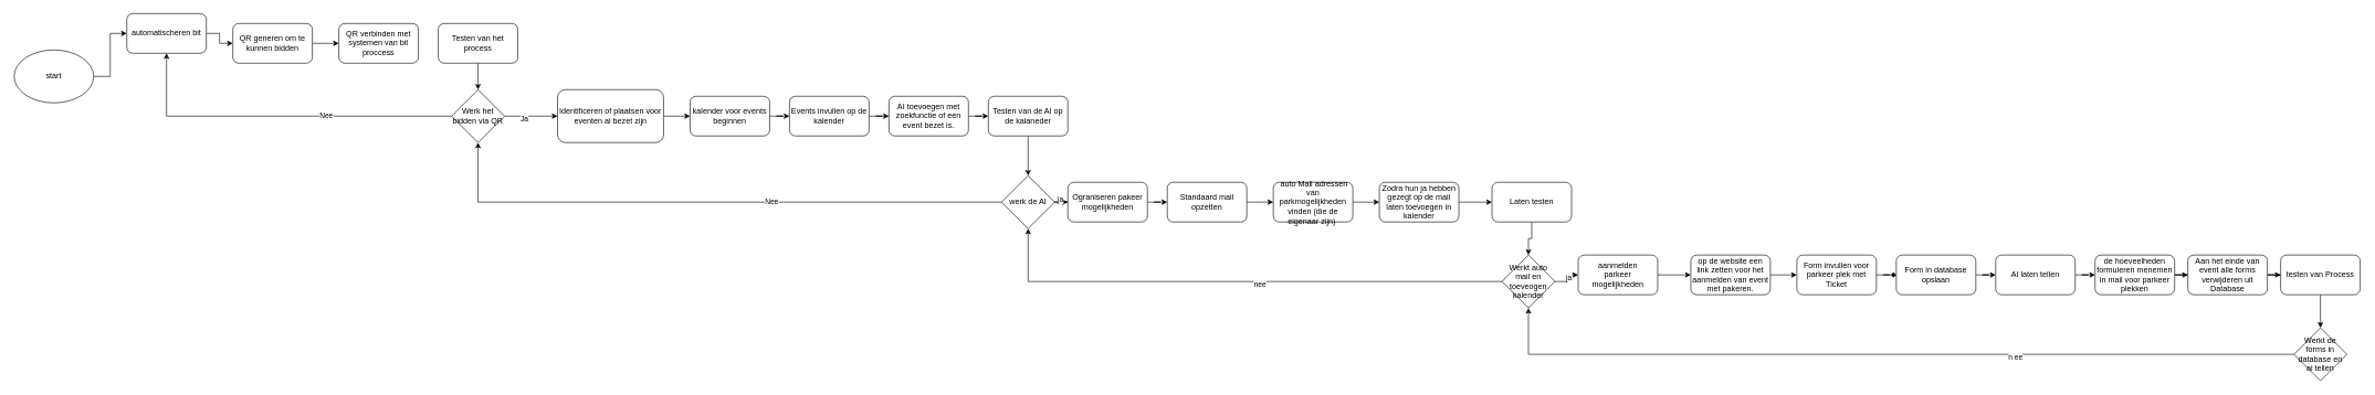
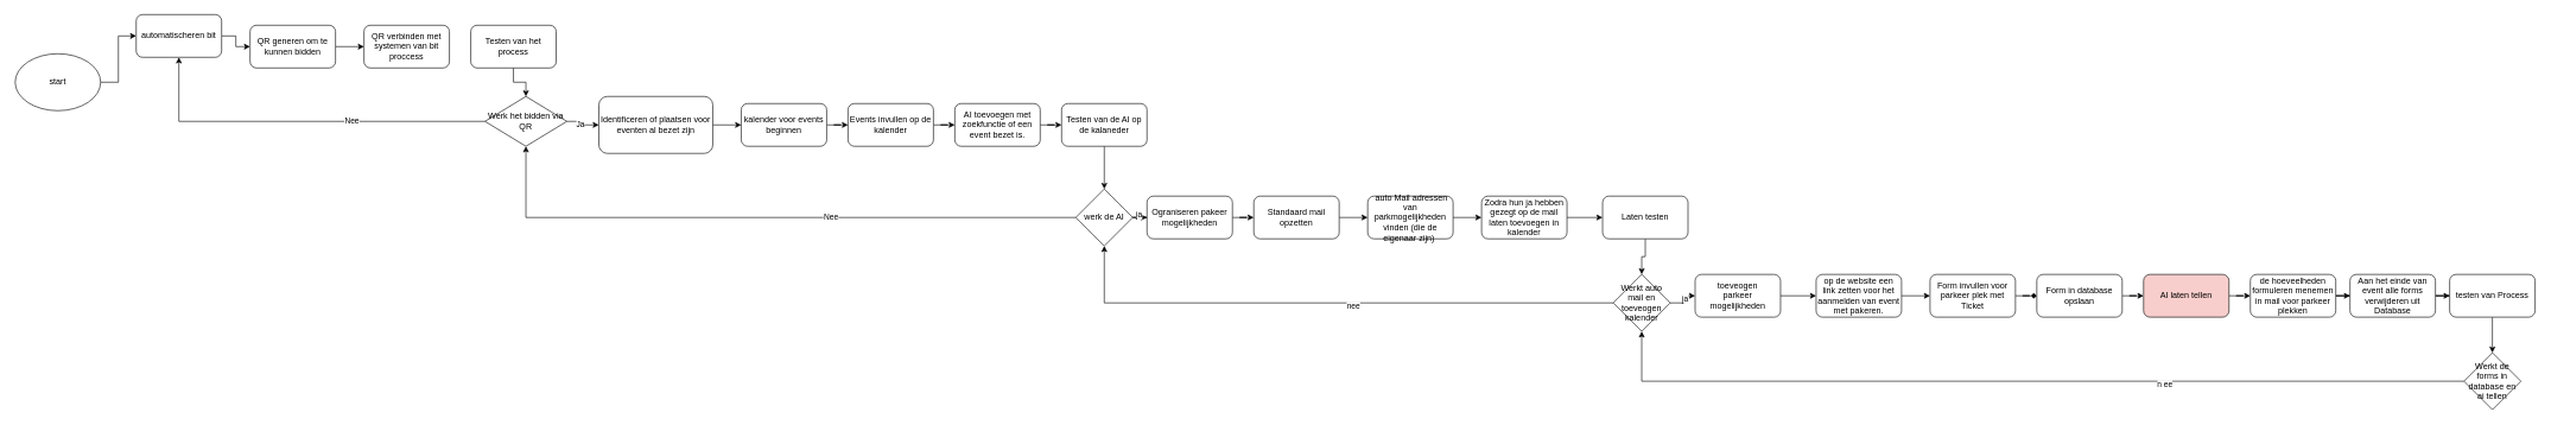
  <mxCell id="0" />
  <mxCell id="1" parent="0" />
  <mxCell id="2" style="edgeStyle=orthogonalEdgeStyle;rounded=0;orthogonalLoop=1;jettySize=auto;html=1;" edge="1" parent="1" source="3" target="5"><mxGeometry relative="1" as="geometry" /></mxCell>
  <mxCell id="3" value="start" style="ellipse;whiteSpace=wrap;html=1;" vertex="1" parent="1"><mxGeometry x="20" y="75" width="120" height="80" as="geometry" /></mxCell>
  <mxCell id="4" style="edgeStyle=orthogonalEdgeStyle;rounded=0;orthogonalLoop=1;jettySize=auto;html=1;entryX=0;entryY=0.5;entryDx=0;entryDy=0;" edge="1" parent="1" source="5" target="7"><mxGeometry relative="1" as="geometry" /></mxCell>
  <mxCell id="5" value="automatischeren bit" style="rounded=1;whiteSpace=wrap;html=1;" vertex="1" parent="1"><mxGeometry x="190" y="20" width="120" height="60" as="geometry" /></mxCell>
  <mxCell id="6" style="edgeStyle=orthogonalEdgeStyle;rounded=0;orthogonalLoop=1;jettySize=auto;html=1;" edge="1" parent="1" source="7" target="8"><mxGeometry relative="1" as="geometry" /></mxCell>
  <mxCell id="7" value="QR generen om te kunnen bidden" style="rounded=1;whiteSpace=wrap;html=1;" vertex="1" parent="1"><mxGeometry x="350" y="35" width="120" height="60" as="geometry" /></mxCell>
  <mxCell id="8" value="QR verbinden met systemen van bit proccess" style="rounded=1;whiteSpace=wrap;html=1;" vertex="1" parent="1"><mxGeometry x="510" y="35" width="120" height="60" as="geometry" /></mxCell>
  <mxCell id="9" style="edgeStyle=orthogonalEdgeStyle;rounded=0;orthogonalLoop=1;jettySize=auto;html=1;entryX=0.5;entryY=0;entryDx=0;entryDy=0;" edge="1" parent="1" source="10" target="13"><mxGeometry relative="1" as="geometry" /></mxCell>
  <mxCell id="10" value="Testen van het process" style="rounded=1;whiteSpace=wrap;html=1;" vertex="1" parent="1"><mxGeometry x="660" y="35" width="120" height="60" as="geometry" /></mxCell>
  <mxCell id="11" style="edgeStyle=orthogonalEdgeStyle;rounded=0;orthogonalLoop=1;jettySize=auto;html=1;" edge="1" parent="1" source="13" target="5"><mxGeometry relative="1" as="geometry" /></mxCell>
  <mxCell id="12" value="Nee" style="edgeLabel;html=1;align=center;verticalAlign=middle;resizable=0;points=[];" vertex="1" connectable="0" parent="11"><mxGeometry x="-0.278" y="-2" relative="1" as="geometry"><mxPoint as="offset" /></mxGeometry></mxCell>
- <mxCell id="13" value="Werk het bidden via QR" style="rhombus;whiteSpace=wrap;html=1;" vertex="1" parent="1"><mxGeometry x="680" y="135" width="80" height="80" as="geometry" /></mxCell>
+ <mxCell id="13" value="Werk het bidden via QR" style="rhombus;whiteSpace=wrap;html=1;" vertex="1" parent="1"><mxGeometry x="680" y="135" width="115" height="70" as="geometry" /></mxCell>
  <mxCell id="14" style="edgeStyle=orthogonalEdgeStyle;rounded=0;orthogonalLoop=1;jettySize=auto;html=1;" edge="1" parent="1" source="15" target="19"><mxGeometry relative="1" as="geometry" /></mxCell>
  <mxCell id="15" value="Identificeren of plaatsen voor eventen al bezet zijn" style="rounded=1;whiteSpace=wrap;html=1;" vertex="1" parent="1"><mxGeometry x="840" y="135" width="160" height="80" as="geometry" /></mxCell>
  <mxCell id="16" value="" style="edgeStyle=orthogonalEdgeStyle;rounded=0;orthogonalLoop=1;jettySize=auto;html=1;" edge="1" parent="1" source="13" target="15"><mxGeometry relative="1" as="geometry" /></mxCell>
  <mxCell id="17" value="Ja" style="edgeLabel;html=1;align=center;verticalAlign=middle;resizable=0;points=[];" vertex="1" connectable="0" parent="16"><mxGeometry x="-0.267" y="-3" relative="1" as="geometry"><mxPoint as="offset" /></mxGeometry></mxCell>
  <mxCell id="18" style="edgeStyle=orthogonalEdgeStyle;rounded=0;orthogonalLoop=1;jettySize=auto;html=1;" edge="1" parent="1" source="19" target="21"><mxGeometry relative="1" as="geometry" /></mxCell>
  <mxCell id="19" value="kalender voor events beginnen" style="rounded=1;whiteSpace=wrap;html=1;" vertex="1" parent="1"><mxGeometry x="1040" y="145" width="120" height="60" as="geometry" /></mxCell>
  <mxCell id="20" style="edgeStyle=orthogonalEdgeStyle;rounded=0;orthogonalLoop=1;jettySize=auto;html=1;entryX=0;entryY=0.5;entryDx=0;entryDy=0;" edge="1" parent="1" source="21" target="23"><mxGeometry relative="1" as="geometry" /></mxCell>
  <mxCell id="21" value="Events invullen op de kalender" style="rounded=1;whiteSpace=wrap;html=1;" vertex="1" parent="1"><mxGeometry x="1190" y="145" width="120" height="60" as="geometry" /></mxCell>
  <mxCell id="22" style="edgeStyle=orthogonalEdgeStyle;rounded=0;orthogonalLoop=1;jettySize=auto;html=1;" edge="1" parent="1" source="23" target="25"><mxGeometry relative="1" as="geometry" /></mxCell>
  <mxCell id="23" value="AI toevoegen met zoekfunctie of een event bezet is." style="rounded=1;whiteSpace=wrap;html=1;" vertex="1" parent="1"><mxGeometry x="1340" y="145" width="120" height="60" as="geometry" /></mxCell>
  <mxCell id="24" style="edgeStyle=orthogonalEdgeStyle;rounded=0;orthogonalLoop=1;jettySize=auto;html=1;entryX=0.5;entryY=0;entryDx=0;entryDy=0;" edge="1" parent="1" source="25" target="30"><mxGeometry relative="1" as="geometry" /></mxCell>
  <mxCell id="25" value="Testen van de AI op de kalaneder" style="rounded=1;whiteSpace=wrap;html=1;" vertex="1" parent="1"><mxGeometry x="1490" y="145" width="120" height="60" as="geometry" /></mxCell>
  <mxCell id="26" style="edgeStyle=orthogonalEdgeStyle;rounded=0;orthogonalLoop=1;jettySize=auto;html=1;" edge="1" parent="1" source="30" target="13"><mxGeometry relative="1" as="geometry" /></mxCell>
  <mxCell id="27" value="Nee" style="edgeLabel;html=1;align=center;verticalAlign=middle;resizable=0;points=[];" vertex="1" connectable="0" parent="26"><mxGeometry x="-0.209" y="-2" relative="1" as="geometry"><mxPoint as="offset" /></mxGeometry></mxCell>
  <mxCell id="28" style="edgeStyle=orthogonalEdgeStyle;rounded=0;orthogonalLoop=1;jettySize=auto;html=1;" edge="1" parent="1" source="30" target="32"><mxGeometry relative="1" as="geometry" /></mxCell>
  <mxCell id="29" value="ja" style="edgeLabel;html=1;align=center;verticalAlign=middle;resizable=0;points=[];" vertex="1" connectable="0" parent="28"><mxGeometry x="0.613" y="5" relative="1" as="geometry"><mxPoint as="offset" /></mxGeometry></mxCell>
  <mxCell id="30" value="werk de AI" style="rhombus;whiteSpace=wrap;html=1;" vertex="1" parent="1"><mxGeometry x="1510" y="265" width="80" height="80" as="geometry" /></mxCell>
  <mxCell id="31" style="edgeStyle=orthogonalEdgeStyle;rounded=0;orthogonalLoop=1;jettySize=auto;html=1;entryX=0;entryY=0.5;entryDx=0;entryDy=0;" edge="1" parent="1" source="32" target="34"><mxGeometry relative="1" as="geometry" /></mxCell>
  <mxCell id="32" value="Ograniseren pakeer mogelijkheden" style="rounded=1;whiteSpace=wrap;html=1;" vertex="1" parent="1"><mxGeometry x="1610" y="275" width="120" height="60" as="geometry" /></mxCell>
  <mxCell id="33" style="edgeStyle=orthogonalEdgeStyle;rounded=0;orthogonalLoop=1;jettySize=auto;html=1;entryX=0;entryY=0.5;entryDx=0;entryDy=0;" edge="1" parent="1" source="34" target="36"><mxGeometry relative="1" as="geometry" /></mxCell>
  <mxCell id="34" value="Standaard mail opzetten" style="rounded=1;whiteSpace=wrap;html=1;" vertex="1" parent="1"><mxGeometry x="1760" y="275" width="120" height="60" as="geometry" /></mxCell>
  <mxCell id="35" style="edgeStyle=orthogonalEdgeStyle;rounded=0;orthogonalLoop=1;jettySize=auto;html=1;entryX=0;entryY=0.5;entryDx=0;entryDy=0;" edge="1" parent="1" source="36" target="38"><mxGeometry relative="1" as="geometry" /></mxCell>
  <mxCell id="36" value="&amp;nbsp;auto Mail adressen van parkmogelijkheden vinden (die de eigenaar zijn)&amp;nbsp;" style="rounded=1;whiteSpace=wrap;html=1;" vertex="1" parent="1"><mxGeometry x="1920" y="275" width="120" height="60" as="geometry" /></mxCell>
  <mxCell id="37" style="edgeStyle=orthogonalEdgeStyle;rounded=0;orthogonalLoop=1;jettySize=auto;html=1;entryX=0;entryY=0.5;entryDx=0;entryDy=0;" edge="1" parent="1" source="38" target="40"><mxGeometry relative="1" as="geometry" /></mxCell>
  <mxCell id="38" value="Zodra hun ja hebben gezegt op de mail laten toevoegen in kalender" style="rounded=1;whiteSpace=wrap;html=1;" vertex="1" parent="1"><mxGeometry x="2080" y="275" width="120" height="60" as="geometry" /></mxCell>
  <mxCell id="39" style="edgeStyle=orthogonalEdgeStyle;rounded=0;orthogonalLoop=1;jettySize=auto;html=1;entryX=0.5;entryY=0;entryDx=0;entryDy=0;" edge="1" parent="1" source="40" target="45"><mxGeometry relative="1" as="geometry" /></mxCell>
  <mxCell id="40" value="Laten testen" style="rounded=1;whiteSpace=wrap;html=1;" vertex="1" parent="1"><mxGeometry x="2250" y="275" width="120" height="60" as="geometry" /></mxCell>
  <mxCell id="41" style="edgeStyle=orthogonalEdgeStyle;rounded=0;orthogonalLoop=1;jettySize=auto;html=1;entryX=0.5;entryY=1;entryDx=0;entryDy=0;" edge="1" parent="1" source="45" target="30"><mxGeometry relative="1" as="geometry" /></mxCell>
  <mxCell id="42" value="nee" style="edgeLabel;html=1;align=center;verticalAlign=middle;resizable=0;points=[];" vertex="1" connectable="0" parent="41"><mxGeometry x="-0.078" y="4" relative="1" as="geometry"><mxPoint as="offset" /></mxGeometry></mxCell>
  <mxCell id="43" style="edgeStyle=orthogonalEdgeStyle;rounded=0;orthogonalLoop=1;jettySize=auto;html=1;entryX=0;entryY=0.5;entryDx=0;entryDy=0;" edge="1" parent="1" source="45" target="47"><mxGeometry relative="1" as="geometry" /></mxCell>
  <mxCell id="44" value="ja" style="edgeLabel;html=1;align=center;verticalAlign=middle;resizable=0;points=[];" vertex="1" connectable="0" parent="43"><mxGeometry x="0.324" y="-3" relative="1" as="geometry"><mxPoint as="offset" /></mxGeometry></mxCell>
  <mxCell id="45" value="Werkt auto mail en toeveogen kalender" style="rhombus;whiteSpace=wrap;html=1;" vertex="1" parent="1"><mxGeometry x="2265" y="385" width="80" height="80" as="geometry" /></mxCell>
  <mxCell id="46" style="edgeStyle=orthogonalEdgeStyle;rounded=0;orthogonalLoop=1;jettySize=auto;html=1;entryX=0;entryY=0.5;entryDx=0;entryDy=0;" edge="1" parent="1" source="47" target="50"><mxGeometry relative="1" as="geometry" /></mxCell>
  <mxCell id="47" value="" style="rounded=1;whiteSpace=wrap;html=1;" vertex="1" parent="1"><mxGeometry x="2380" y="385" width="120" height="60" as="geometry" /></mxCell>
- <mxCell id="48" value="aanmelden parkeer mogelijkheden" style="text;strokeColor=none;align=center;fillColor=none;html=1;verticalAlign=middle;whiteSpace=wrap;rounded=0;" vertex="1" parent="1"><mxGeometry x="2410" y="400" width="60" height="30" as="geometry" /></mxCell>
+ <mxCell id="48" value="toeveogen parkeer mogelijkheden" style="text;strokeColor=none;align=center;fillColor=none;html=1;verticalAlign=middle;whiteSpace=wrap;rounded=0;" vertex="1" parent="1"><mxGeometry x="2410" y="400" width="60" height="30" as="geometry" /></mxCell>
  <mxCell id="49" style="edgeStyle=orthogonalEdgeStyle;rounded=0;orthogonalLoop=1;jettySize=auto;html=1;entryX=0;entryY=0.5;entryDx=0;entryDy=0;" edge="1" parent="1" source="50" target="52"><mxGeometry relative="1" as="geometry" /></mxCell>
  <mxCell id="50" value="op de website een link zetten voor het aanmelden van event met pakeren." style="rounded=1;whiteSpace=wrap;html=1;" vertex="1" parent="1"><mxGeometry x="2550" y="385" width="120" height="60" as="geometry" /></mxCell>
  <mxCell id="51" style="edgeStyle=orthogonalEdgeStyle;rounded=0;orthogonalLoop=1;jettySize=auto;html=1;entryX=0;entryY=0.5;entryDx=0;entryDy=0;endArrow=diamond;" edge="1" parent="1" source="52" target="54"><mxGeometry relative="1" as="geometry" /></mxCell>
  <mxCell id="52" value="Form invullen voor parkeer plek met Ticket" style="rounded=1;whiteSpace=wrap;html=1;" vertex="1" parent="1"><mxGeometry x="2710" y="385" width="120" height="60" as="geometry" /></mxCell>
  <mxCell id="53" style="edgeStyle=orthogonalEdgeStyle;rounded=0;orthogonalLoop=1;jettySize=auto;html=1;entryX=0;entryY=0.5;entryDx=0;entryDy=0;" edge="1" parent="1" source="54" target="56"><mxGeometry relative="1" as="geometry" /></mxCell>
  <mxCell id="54" value="Form in database opslaan" style="rounded=1;whiteSpace=wrap;html=1;" vertex="1" parent="1"><mxGeometry x="2860" y="385" width="120" height="60" as="geometry" /></mxCell>
  <mxCell id="55" style="edgeStyle=orthogonalEdgeStyle;rounded=0;orthogonalLoop=1;jettySize=auto;html=1;entryX=0;entryY=0.5;entryDx=0;entryDy=0;" edge="1" parent="1" source="56" target="58"><mxGeometry relative="1" as="geometry" /></mxCell>
- <mxCell id="56" value="AI laten tellen" style="rounded=1;whiteSpace=wrap;html=1;" vertex="1" parent="1"><mxGeometry x="3010" y="385" width="120" height="60" as="geometry" /></mxCell>
+ <mxCell id="56" value="AI laten tellen" style="rounded=1;whiteSpace=wrap;html=1;fillColor=#f8cecc;" vertex="1" parent="1"><mxGeometry x="3010" y="385" width="120" height="60" as="geometry" /></mxCell>
  <mxCell id="57" style="edgeStyle=orthogonalEdgeStyle;rounded=0;orthogonalLoop=1;jettySize=auto;html=1;entryX=0;entryY=0.5;entryDx=0;entryDy=0;" edge="1" parent="1" source="58" target="60"><mxGeometry relative="1" as="geometry" /></mxCell>
  <mxCell id="58" value="de hoeveelheden formuleren menemen in mail voor parkeer plekken" style="rounded=1;whiteSpace=wrap;html=1;" vertex="1" parent="1"><mxGeometry x="3160" y="385" width="120" height="60" as="geometry" /></mxCell>
  <mxCell id="59" style="edgeStyle=orthogonalEdgeStyle;rounded=0;orthogonalLoop=1;jettySize=auto;html=1;" edge="1" parent="1" source="60" target="62"><mxGeometry relative="1" as="geometry" /></mxCell>
  <mxCell id="60" value="Aan het einde van event alle forms verwijderen uit Database" style="rounded=1;whiteSpace=wrap;html=1;" vertex="1" parent="1"><mxGeometry x="3300" y="385" width="120" height="60" as="geometry" /></mxCell>
  <mxCell id="61" style="edgeStyle=orthogonalEdgeStyle;rounded=0;orthogonalLoop=1;jettySize=auto;html=1;entryX=0.5;entryY=0;entryDx=0;entryDy=0;" edge="1" parent="1" source="62" target="65"><mxGeometry relative="1" as="geometry" /></mxCell>
  <mxCell id="62" value="testen van Process" style="rounded=1;whiteSpace=wrap;html=1;" vertex="1" parent="1"><mxGeometry x="3440" y="385" width="120" height="60" as="geometry" /></mxCell>
  <mxCell id="63" style="edgeStyle=orthogonalEdgeStyle;rounded=0;orthogonalLoop=1;jettySize=auto;html=1;entryX=0.5;entryY=1;entryDx=0;entryDy=0;" edge="1" parent="1" source="65" target="45"><mxGeometry relative="1" as="geometry" /></mxCell>
  <mxCell id="64" value="n ee" style="edgeLabel;html=1;align=center;verticalAlign=middle;resizable=0;points=[];" vertex="1" connectable="0" parent="63"><mxGeometry x="-0.313" y="4" relative="1" as="geometry"><mxPoint as="offset" /></mxGeometry></mxCell>
  <mxCell id="65" value="Werkt de forms in database en ai tellen" style="rhombus;whiteSpace=wrap;html=1;" vertex="1" parent="1"><mxGeometry x="3460" y="495" width="80" height="80" as="geometry" /></mxCell>
